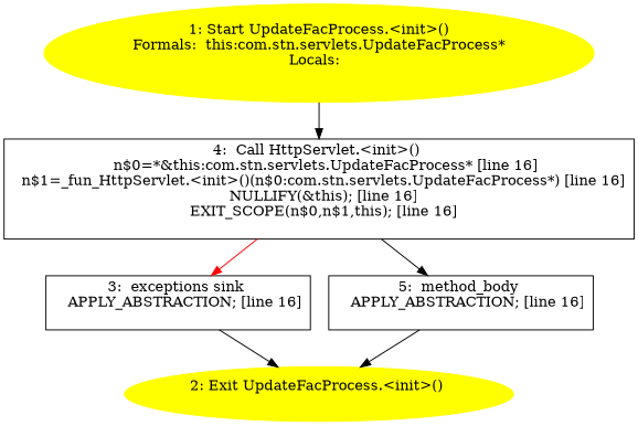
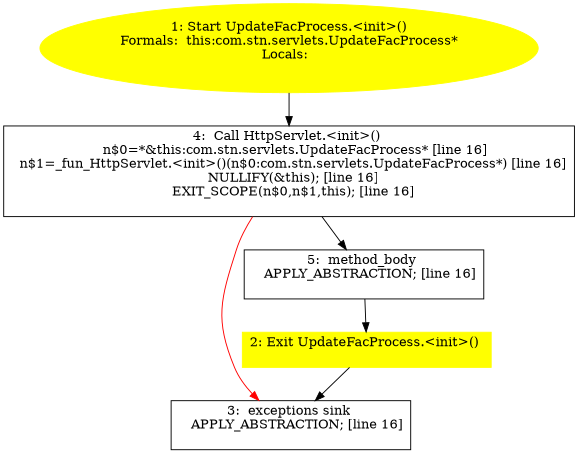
  digraph {
    node [shape=box]
    n1 [color=yellow label="1: Start UpdateFacProcess.<init>()\nFormals:  this:com.stn.servlets.UpdateFacProcess*\nLocals:  \n  " style=filled shape=""]
    n2 [label="4:  Call HttpServlet.<init>() \n   n$0=*&this:com.stn.servlets.UpdateFacProcess* [line 16]\n  n$1=_fun_HttpServlet.<init>()(n$0:com.stn.servlets.UpdateFacProcess*) [line 16]\n  NULLIFY(&this); [line 16]\n  EXIT_SCOPE(n$0,n$1,this); [line 16]\n "]
    n3 [label="3:  exceptions sink \n   APPLY_ABSTRACTION; [line 16]\n "]
    n4 [label="5:  method_body \n   APPLY_ABSTRACTION; [line 16]\n "]
-   n5 [color=yellow label="2: Exit UpdateFacProcess.<init>() \n  " style=filled shape=""]
+   n5 [color=yellow label="2: Exit UpdateFacProcess.<init>() \n  " style=filled]
    n1 -> n2
    n2 -> n3 [color=red]
    n2 -> n4
-   n3 -> n5
+   n5 -> n3
    n4 -> n5
  }
